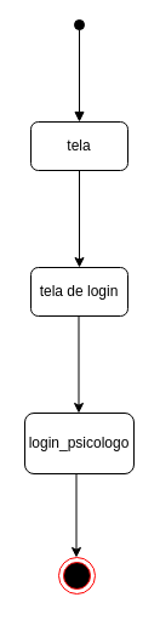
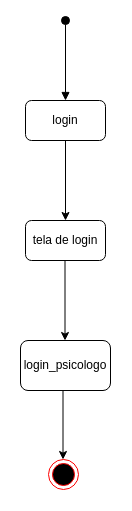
  <mxCell id="0" />
  <mxCell id="1" parent="0" />
  <mxCell id="2" value="" style="html=1;verticalAlign=bottom;startArrow=oval;startFill=1;endArrow=block;startSize=8;curved=0;rounded=0;" edge="1" parent="1"><mxGeometry width="60" relative="1" as="geometry"><mxPoint x="65" y="20" as="sourcePoint" /><mxPoint x="65" y="100" as="targetPoint" /></mxGeometry></mxCell>
- <mxCell id="3" value="tela" style="rounded=1;whiteSpace=wrap;html=1;" vertex="1" parent="1"><mxGeometry x="25" y="100" width="80" height="40" as="geometry" /></mxCell>
+ <mxCell id="3" value="login" style="rounded=1;whiteSpace=wrap;html=1;" vertex="1" parent="1"><mxGeometry x="25" y="100" width="80" height="40" as="geometry" /></mxCell>
  <mxCell id="4" value="" style="endArrow=classic;html=1;rounded=0;" edge="1" parent="1"><mxGeometry width="50" height="50" relative="1" as="geometry"><mxPoint x="65" y="140" as="sourcePoint" /><mxPoint x="65" y="220" as="targetPoint" /></mxGeometry></mxCell>
  <mxCell id="5" value="" style="endArrow=classic;html=1;rounded=0;" edge="1" parent="1"><mxGeometry width="50" height="50" relative="1" as="geometry"><mxPoint x="62.5" y="379" as="sourcePoint" /><mxPoint x="62.5" y="459" as="targetPoint" /></mxGeometry></mxCell>
  <mxCell id="6" value="login_psicologo" style="rounded=1;whiteSpace=wrap;html=1;" vertex="1" parent="1"><mxGeometry x="20" y="340" width="90" height="50" as="geometry" /></mxCell>
  <mxCell id="7" value="" style="ellipse;html=1;shape=endState;fillColor=#000000;strokeColor=#ff0000;" vertex="1" parent="1"><mxGeometry x="48" y="459" width="30" height="30" as="geometry" /></mxCell>
  <mxCell id="8" value="" style="endArrow=classic;html=1;rounded=0;" edge="1" parent="1"><mxGeometry width="50" height="50" relative="1" as="geometry"><mxPoint x="64.5" y="260" as="sourcePoint" /><mxPoint x="64.5" y="340" as="targetPoint" /></mxGeometry></mxCell>
  <mxCell id="9" value="tela de login" style="rounded=1;whiteSpace=wrap;html=1;" vertex="1" parent="1"><mxGeometry x="25" y="220" width="80" height="40" as="geometry" /></mxCell>
